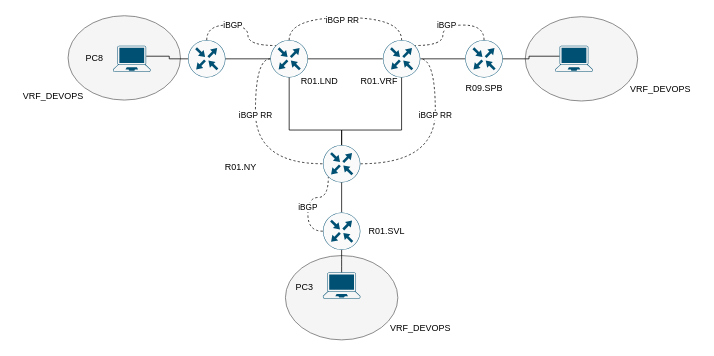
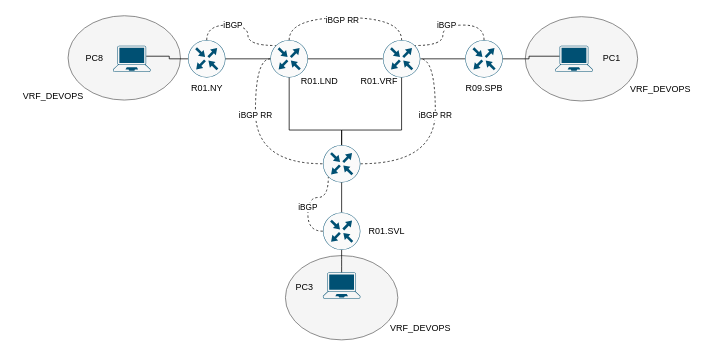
  <mxCell id="0" />
  <mxCell id="1" parent="0" />
  <mxCell id="2" value="" style="ellipse;whiteSpace=wrap;html=1;fillColor=#f5f5f5;strokeColor=#666666;fontColor=#333333;" vertex="1" parent="1"><mxGeometry x="90" y="20.5" width="150" height="112.5" as="geometry" /></mxCell>
  <mxCell id="3" value="" style="ellipse;whiteSpace=wrap;html=1;fillColor=#f5f5f5;strokeColor=#666666;fontColor=#333333;" vertex="1" parent="1"><mxGeometry x="700" y="21.75" width="150" height="112.5" as="geometry" /></mxCell>
  <mxCell id="4" value="" style="ellipse;whiteSpace=wrap;html=1;fillColor=#f5f5f5;strokeColor=#666666;fontColor=#333333;" vertex="1" parent="1"><mxGeometry x="380" y="340.5" width="150" height="112.5" as="geometry" /></mxCell>
  <mxCell id="5" style="edgeStyle=orthogonalEdgeStyle;rounded=0;orthogonalLoop=1;jettySize=auto;html=1;exitX=1;exitY=0.5;exitDx=0;exitDy=0;exitPerimeter=0;entryX=0;entryY=0.5;entryDx=0;entryDy=0;entryPerimeter=0;endArrow=none;endFill=0;" parent="1" source="10" target="12" edge="1"><mxGeometry relative="1" as="geometry" /></mxCell>
  <mxCell id="6" style="rounded=0;orthogonalLoop=1;jettySize=auto;html=1;exitX=0;exitY=0.5;exitDx=0;exitDy=0;exitPerimeter=0;entryX=0;entryY=0.5;entryDx=0;entryDy=0;entryPerimeter=0;endArrow=none;endFill=0;elbow=vertical;edgeStyle=orthogonalEdgeStyle;curved=1;dashed=1;" edge="1" parent="1" source="10" target="17"><mxGeometry relative="1" as="geometry" /></mxCell>
  <mxCell id="7" value="iBGP RR" style="edgeLabel;html=1;align=center;verticalAlign=middle;resizable=0;points=[];" vertex="1" connectable="0" parent="6"><mxGeometry x="-0.471" y="-1" relative="1" as="geometry"><mxPoint y="29" as="offset" /></mxGeometry></mxCell>
  <mxCell id="8" style="edgeStyle=orthogonalEdgeStyle;curved=1;rounded=0;orthogonalLoop=1;jettySize=auto;html=1;exitX=0.5;exitY=0;exitDx=0;exitDy=0;exitPerimeter=0;entryX=0.5;entryY=0;entryDx=0;entryDy=0;entryPerimeter=0;dashed=1;endArrow=none;endFill=0;elbow=vertical;" edge="1" parent="1" source="10" target="12"><mxGeometry relative="1" as="geometry"><Array as="points"><mxPoint x="385" y="23" /><mxPoint x="535" y="23" /></Array></mxGeometry></mxCell>
  <mxCell id="9" value="iBGP RR" style="edgeLabel;html=1;align=center;verticalAlign=middle;resizable=0;points=[];" vertex="1" connectable="0" parent="8"><mxGeometry x="-0.189" y="-3" relative="1" as="geometry"><mxPoint x="15" as="offset" /></mxGeometry></mxCell>
  <mxCell id="10" value="" style="sketch=0;points=[[0.5,0,0],[1,0.5,0],[0.5,1,0],[0,0.5,0],[0.145,0.145,0],[0.856,0.145,0],[0.855,0.856,0],[0.145,0.855,0]];verticalLabelPosition=bottom;html=1;verticalAlign=top;aspect=fixed;align=center;pointerEvents=1;shape=mxgraph.cisco19.rect;prIcon=router;fillColor=#FAFAFA;strokeColor=#005073;" parent="1" vertex="1"><mxGeometry x="360" y="53" width="50" height="50" as="geometry" /></mxCell>
  <mxCell id="11" style="edgeStyle=orthogonalEdgeStyle;rounded=0;orthogonalLoop=1;jettySize=auto;html=1;exitX=1;exitY=0.5;exitDx=0;exitDy=0;exitPerimeter=0;entryX=0;entryY=0.5;entryDx=0;entryDy=0;entryPerimeter=0;endArrow=none;endFill=0;" parent="1" source="12" target="23" edge="1"><mxGeometry relative="1" as="geometry" /></mxCell>
  <mxCell id="12" value="" style="sketch=0;points=[[0.5,0,0],[1,0.5,0],[0.5,1,0],[0,0.5,0],[0.145,0.145,0],[0.856,0.145,0],[0.855,0.856,0],[0.145,0.855,0]];verticalLabelPosition=bottom;html=1;verticalAlign=top;aspect=fixed;align=center;pointerEvents=1;shape=mxgraph.cisco19.rect;prIcon=router;fillColor=#FAFAFA;strokeColor=#005073;" parent="1" vertex="1"><mxGeometry x="510" y="53" width="50" height="50" as="geometry" /></mxCell>
  <mxCell id="13" style="edgeStyle=orthogonalEdgeStyle;rounded=0;orthogonalLoop=1;jettySize=auto;html=1;exitX=0.5;exitY=0;exitDx=0;exitDy=0;exitPerimeter=0;entryX=0.5;entryY=1;entryDx=0;entryDy=0;entryPerimeter=0;endArrow=none;endFill=0;" edge="1" parent="1" source="17" target="10"><mxGeometry relative="1" as="geometry"><Array as="points"><mxPoint x="455" y="173" /><mxPoint x="385" y="173" /></Array></mxGeometry></mxCell>
  <mxCell id="14" style="edgeStyle=orthogonalEdgeStyle;rounded=0;orthogonalLoop=1;jettySize=auto;html=1;exitX=0.5;exitY=0;exitDx=0;exitDy=0;exitPerimeter=0;entryX=0.5;entryY=1;entryDx=0;entryDy=0;entryPerimeter=0;endArrow=none;endFill=0;" edge="1" parent="1" source="17" target="12"><mxGeometry relative="1" as="geometry"><Array as="points"><mxPoint x="455" y="173" /><mxPoint x="535" y="173" /></Array></mxGeometry></mxCell>
  <mxCell id="15" style="edgeStyle=orthogonalEdgeStyle;curved=1;rounded=0;orthogonalLoop=1;jettySize=auto;html=1;exitX=1;exitY=0.5;exitDx=0;exitDy=0;exitPerimeter=0;entryX=1;entryY=0.5;entryDx=0;entryDy=0;entryPerimeter=0;dashed=1;endArrow=none;endFill=0;elbow=vertical;" edge="1" parent="1" source="17" target="12"><mxGeometry relative="1" as="geometry" /></mxCell>
  <mxCell id="16" value="iBGP RR" style="edgeLabel;html=1;align=center;verticalAlign=middle;resizable=0;points=[];" vertex="1" connectable="0" parent="15"><mxGeometry x="0.214" y="1" relative="1" as="geometry"><mxPoint y="-7" as="offset" /></mxGeometry></mxCell>
  <mxCell id="17" value="" style="sketch=0;points=[[0.5,0,0],[1,0.5,0],[0.5,1,0],[0,0.5,0],[0.145,0.145,0],[0.856,0.145,0],[0.855,0.856,0],[0.145,0.855,0]];verticalLabelPosition=bottom;html=1;verticalAlign=top;aspect=fixed;align=center;pointerEvents=1;shape=mxgraph.cisco19.rect;prIcon=router;fillColor=#FAFAFA;strokeColor=#005073;" parent="1" vertex="1"><mxGeometry x="430" y="193" width="50" height="50" as="geometry" /></mxCell>
  <mxCell id="18" style="edgeStyle=orthogonalEdgeStyle;rounded=0;orthogonalLoop=1;jettySize=auto;html=1;exitX=1;exitY=0.5;exitDx=0;exitDy=0;exitPerimeter=0;entryX=0;entryY=0.5;entryDx=0;entryDy=0;entryPerimeter=0;endArrow=none;endFill=0;" parent="1" source="21" target="10" edge="1"><mxGeometry relative="1" as="geometry"><Array as="points"><mxPoint x="280" y="78" /></Array></mxGeometry></mxCell>
  <mxCell id="19" value="iBGP" style="edgeStyle=orthogonalEdgeStyle;curved=1;rounded=0;orthogonalLoop=1;jettySize=auto;html=1;exitX=0.5;exitY=0;exitDx=0;exitDy=0;exitPerimeter=0;entryX=0.145;entryY=0.145;entryDx=0;entryDy=0;entryPerimeter=0;dashed=1;endArrow=none;endFill=0;elbow=vertical;" edge="1" parent="1" source="21" target="10"><mxGeometry x="-0.212" relative="1" as="geometry"><mxPoint as="offset" /></mxGeometry></mxCell>
  <mxCell id="20" style="edgeStyle=orthogonalEdgeStyle;rounded=0;orthogonalLoop=1;jettySize=auto;html=1;exitX=0;exitY=0.5;exitDx=0;exitDy=0;exitPerimeter=0;entryX=0.885;entryY=0.4;entryDx=0;entryDy=0;entryPerimeter=0;endArrow=none;endFill=0;elbow=vertical;" edge="1" parent="1" source="21" target="36"><mxGeometry relative="1" as="geometry" /></mxCell>
  <mxCell id="21" value="" style="sketch=0;points=[[0.5,0,0],[1,0.5,0],[0.5,1,0],[0,0.5,0],[0.145,0.145,0],[0.856,0.145,0],[0.855,0.856,0],[0.145,0.855,0]];verticalLabelPosition=bottom;html=1;verticalAlign=top;aspect=fixed;align=center;pointerEvents=1;shape=mxgraph.cisco19.rect;prIcon=router;fillColor=#FAFAFA;strokeColor=#005073;" parent="1" vertex="1"><mxGeometry x="250" y="53" width="50" height="50" as="geometry" /></mxCell>
  <mxCell id="22" value="iBGP" style="edgeStyle=orthogonalEdgeStyle;curved=1;rounded=0;orthogonalLoop=1;jettySize=auto;html=1;exitX=0.5;exitY=0;exitDx=0;exitDy=0;exitPerimeter=0;entryX=0.856;entryY=0.145;entryDx=0;entryDy=0;entryPerimeter=0;dashed=1;endArrow=none;endFill=0;elbow=vertical;" edge="1" parent="1" source="23" target="12"><mxGeometry relative="1" as="geometry" /></mxCell>
  <mxCell id="23" value="" style="sketch=0;points=[[0.5,0,0],[1,0.5,0],[0.5,1,0],[0,0.5,0],[0.145,0.145,0],[0.856,0.145,0],[0.855,0.856,0],[0.145,0.855,0]];verticalLabelPosition=bottom;html=1;verticalAlign=top;aspect=fixed;align=center;pointerEvents=1;shape=mxgraph.cisco19.rect;prIcon=router;fillColor=#FAFAFA;strokeColor=#005073;" parent="1" vertex="1"><mxGeometry x="620" y="53" width="50" height="50" as="geometry" /></mxCell>
  <mxCell id="24" style="edgeStyle=orthogonalEdgeStyle;rounded=0;orthogonalLoop=1;jettySize=auto;html=1;exitX=0.115;exitY=0.4;exitDx=0;exitDy=0;exitPerimeter=0;entryX=1;entryY=0.5;entryDx=0;entryDy=0;entryPerimeter=0;endArrow=none;endFill=0;elbow=vertical;" edge="1" parent="1" source="25" target="23"><mxGeometry relative="1" as="geometry" /></mxCell>
  <mxCell id="25" value="" style="points=[[0.13,0.02,0],[0.5,0,0],[0.87,0.02,0],[0.885,0.4,0],[0.985,0.985,0],[0.5,1,0],[0.015,0.985,0],[0.115,0.4,0]];verticalLabelPosition=bottom;sketch=0;html=1;verticalAlign=top;aspect=fixed;align=center;pointerEvents=1;shape=mxgraph.cisco19.laptop;fillColor=#005073;strokeColor=none;" parent="1" vertex="1"><mxGeometry x="740" y="60.5" width="50" height="35" as="geometry" /></mxCell>
- <mxCell id="27" value="R01.NY" style="text;html=1;align=center;verticalAlign=middle;resizable=0;points=[];autosize=1;strokeColor=none;fillColor=none;" parent="1" vertex="1"><mxGeometry x="285" y="208" width="70" height="30" as="geometry" /></mxCell>
+ <mxCell id="26" value="PC1" style="text;html=1;align=center;verticalAlign=middle;resizable=0;points=[];autosize=1;strokeColor=none;fillColor=none;" parent="1" vertex="1"><mxGeometry x="790" y="63" width="50" height="30" as="geometry" /></mxCell>
+ <mxCell id="27" value="R01.NY" style="text;html=1;align=center;verticalAlign=middle;resizable=0;points=[];autosize=1;strokeColor=none;fillColor=none;" parent="1" vertex="1"><mxGeometry x="240" y="103" width="70" height="30" as="geometry" /></mxCell>
  <mxCell id="28" value="R01.LND" style="text;html=1;align=center;verticalAlign=middle;resizable=0;points=[];autosize=1;strokeColor=none;fillColor=none;" parent="1" vertex="1"><mxGeometry x="390" y="93" width="70" height="30" as="geometry" /></mxCell>
  <mxCell id="29" value="R01.VRF" style="text;html=1;align=center;verticalAlign=middle;resizable=0;points=[];autosize=1;strokeColor=none;fillColor=none;" parent="1" vertex="1"><mxGeometry x="470" y="93" width="70" height="30" as="geometry" /></mxCell>
  <mxCell id="30" value="R09.SPB" style="text;html=1;align=center;verticalAlign=middle;resizable=0;points=[];autosize=1;strokeColor=none;fillColor=none;" parent="1" vertex="1"><mxGeometry x="610" y="103" width="70" height="30" as="geometry" /></mxCell>
  <mxCell id="31" style="edgeStyle=orthogonalEdgeStyle;rounded=0;orthogonalLoop=1;jettySize=auto;html=1;exitX=0.5;exitY=0;exitDx=0;exitDy=0;exitPerimeter=0;entryX=0.5;entryY=1;entryDx=0;entryDy=0;entryPerimeter=0;endArrow=none;endFill=0;" edge="1" parent="1" source="34" target="17"><mxGeometry relative="1" as="geometry" /></mxCell>
  <mxCell id="32" style="edgeStyle=orthogonalEdgeStyle;curved=1;rounded=0;orthogonalLoop=1;jettySize=auto;html=1;exitX=0;exitY=0.5;exitDx=0;exitDy=0;exitPerimeter=0;entryX=0.145;entryY=0.855;entryDx=0;entryDy=0;entryPerimeter=0;dashed=1;endArrow=none;endFill=0;elbow=vertical;" edge="1" parent="1" source="34" target="17"><mxGeometry relative="1" as="geometry" /></mxCell>
  <mxCell id="33" value="iBGP" style="edgeLabel;html=1;align=center;verticalAlign=middle;resizable=0;points=[];" vertex="1" connectable="0" parent="32"><mxGeometry x="-0.106" y="1" relative="1" as="geometry"><mxPoint as="offset" /></mxGeometry></mxCell>
  <mxCell id="34" value="" style="sketch=0;points=[[0.5,0,0],[1,0.5,0],[0.5,1,0],[0,0.5,0],[0.145,0.145,0],[0.856,0.145,0],[0.855,0.856,0],[0.145,0.855,0]];verticalLabelPosition=bottom;html=1;verticalAlign=top;aspect=fixed;align=center;pointerEvents=1;shape=mxgraph.cisco19.rect;prIcon=router;fillColor=#FAFAFA;strokeColor=#005073;" vertex="1" parent="1"><mxGeometry x="430" y="283" width="50" height="50" as="geometry" /></mxCell>
  <mxCell id="35" value="R01.SVL" style="text;html=1;align=center;verticalAlign=middle;resizable=0;points=[];autosize=1;strokeColor=none;fillColor=none;" vertex="1" parent="1"><mxGeometry x="480" y="293" width="70" height="30" as="geometry" /></mxCell>
  <mxCell id="36" value="" style="points=[[0.13,0.02,0],[0.5,0,0],[0.87,0.02,0],[0.885,0.4,0],[0.985,0.985,0],[0.5,1,0],[0.015,0.985,0],[0.115,0.4,0]];verticalLabelPosition=bottom;sketch=0;html=1;verticalAlign=top;aspect=fixed;align=center;pointerEvents=1;shape=mxgraph.cisco19.laptop;fillColor=#005073;strokeColor=none;" vertex="1" parent="1"><mxGeometry x="150" y="60.5" width="50" height="35" as="geometry" /></mxCell>
  <mxCell id="37" value="PC8" style="text;html=1;align=center;verticalAlign=middle;resizable=0;points=[];autosize=1;strokeColor=none;fillColor=none;" vertex="1" parent="1"><mxGeometry x="100" y="63" width="50" height="30" as="geometry" /></mxCell>
  <mxCell id="38" style="edgeStyle=orthogonalEdgeStyle;curved=1;rounded=0;orthogonalLoop=1;jettySize=auto;html=1;exitX=0.5;exitY=0;exitDx=0;exitDy=0;exitPerimeter=0;entryX=0.5;entryY=1;entryDx=0;entryDy=0;entryPerimeter=0;endArrow=none;endFill=0;elbow=vertical;" edge="1" parent="1" source="39" target="34"><mxGeometry relative="1" as="geometry" /></mxCell>
  <mxCell id="39" value="" style="points=[[0.13,0.02,0],[0.5,0,0],[0.87,0.02,0],[0.885,0.4,0],[0.985,0.985,0],[0.5,1,0],[0.015,0.985,0],[0.115,0.4,0]];verticalLabelPosition=bottom;sketch=0;html=1;verticalAlign=top;aspect=fixed;align=center;pointerEvents=1;shape=mxgraph.cisco19.laptop;fillColor=#005073;strokeColor=none;" vertex="1" parent="1"><mxGeometry x="430" y="363" width="50" height="35" as="geometry" /></mxCell>
  <mxCell id="40" value="PC3" style="text;html=1;align=center;verticalAlign=middle;resizable=0;points=[];autosize=1;strokeColor=none;fillColor=none;" vertex="1" parent="1"><mxGeometry x="380" y="368" width="50" height="30" as="geometry" /></mxCell>
  <mxCell id="41" value="VRF_DEVOPS" style="text;html=1;align=center;verticalAlign=middle;resizable=0;points=[];autosize=1;strokeColor=none;fillColor=none;" vertex="1" parent="1"><mxGeometry x="510" y="423" width="100" height="30" as="geometry" /></mxCell>
  <mxCell id="42" value="VRF_DEVOPS" style="text;html=1;align=center;verticalAlign=middle;resizable=0;points=[];autosize=1;strokeColor=none;fillColor=none;" vertex="1" parent="1"><mxGeometry x="830" y="104.25" width="100" height="30" as="geometry" /></mxCell>
  <mxCell id="43" value="VRF_DEVOPS" style="text;html=1;align=center;verticalAlign=middle;resizable=0;points=[];autosize=1;strokeColor=none;fillColor=none;" vertex="1" parent="1"><mxGeometry x="20" y="113" width="100" height="30" as="geometry" /></mxCell>
